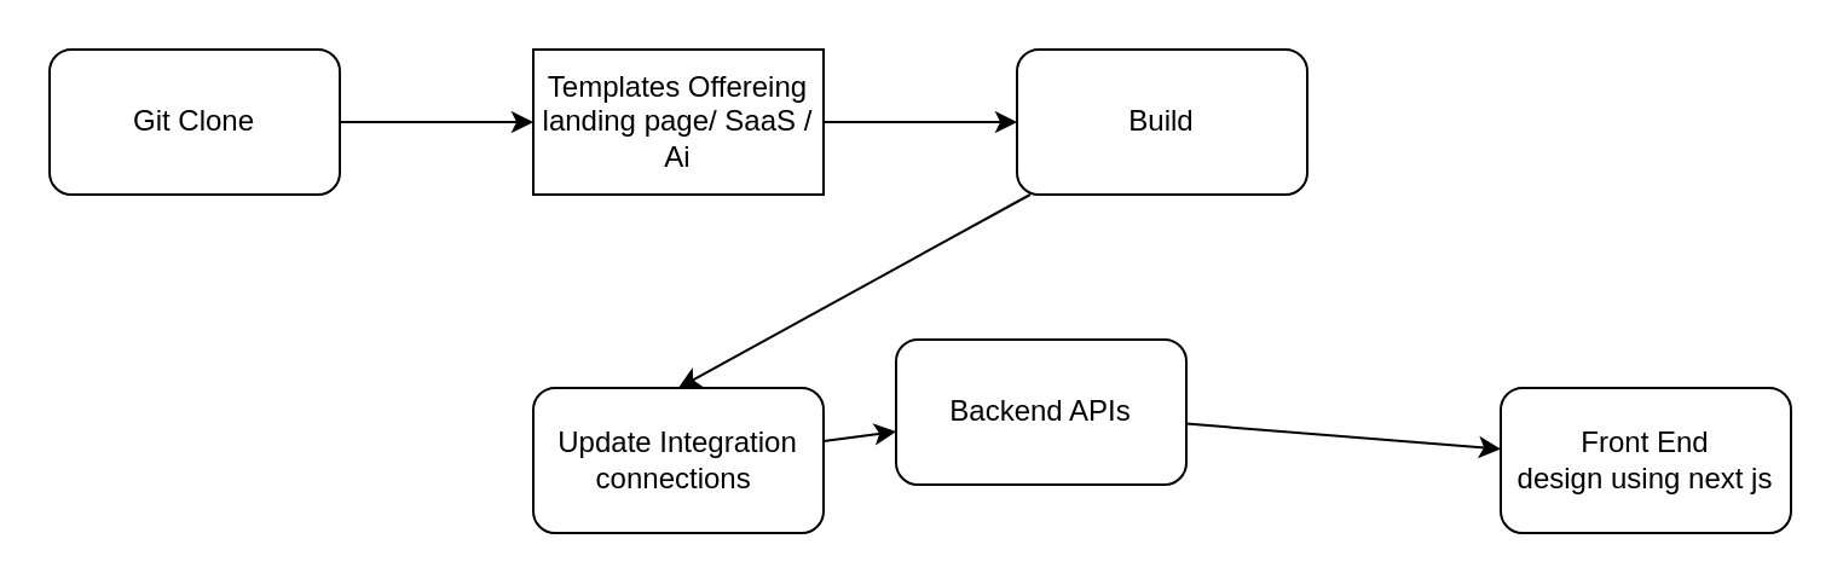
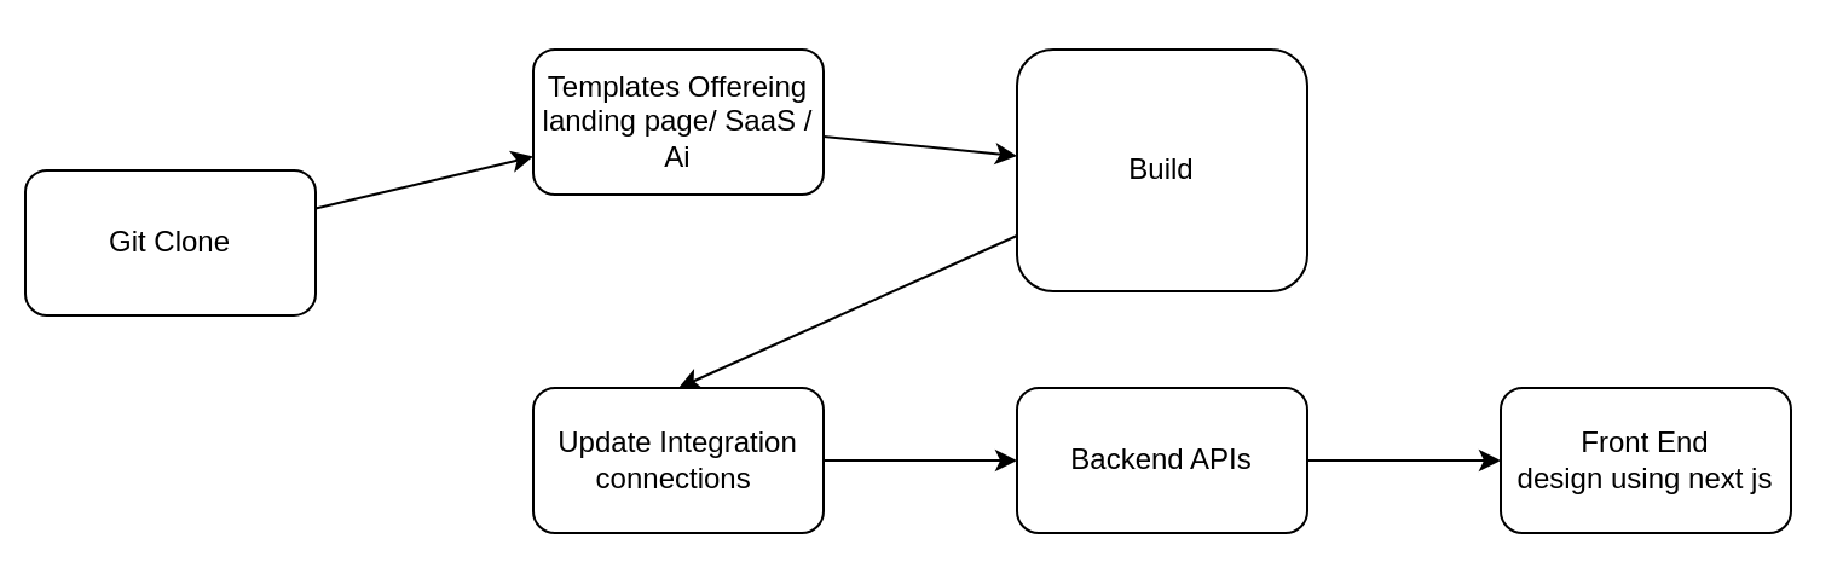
  <mxCell id="0" />
  <mxCell id="1" parent="0" />
  <mxCell id="2" value="" style="edgeStyle=none;html=1;" edge="1" parent="1" source="3" target="10"><mxGeometry relative="1" as="geometry" /></mxCell>
- <mxCell id="3" value="Git Clone" style="rounded=1;whiteSpace=wrap;html=1;" vertex="1" parent="1"><mxGeometry x="20" y="20" width="120" height="60" as="geometry" /></mxCell>
+ <mxCell id="3" value="Git Clone" style="rounded=1;whiteSpace=wrap;html=1;" vertex="1" parent="1"><mxGeometry x="10" y="70" width="120" height="60" as="geometry" /></mxCell>
  <mxCell id="4" value="" style="edgeStyle=none;html=1;" edge="1" parent="1" source="5" target="7"><mxGeometry relative="1" as="geometry" /></mxCell>
  <mxCell id="5" value="Update Integration connections&amp;nbsp;&lt;br&gt;" style="whiteSpace=wrap;html=1;rounded=1;" vertex="1" parent="1"><mxGeometry x="220" y="160" width="120" height="60" as="geometry" /></mxCell>
  <mxCell id="6" value="" style="edgeStyle=none;html=1;" edge="1" parent="1" source="7" target="8"><mxGeometry relative="1" as="geometry" /></mxCell>
- <mxCell id="7" value="Backend APIs" style="whiteSpace=wrap;html=1;rounded=1;" vertex="1" parent="1"><mxGeometry x="370" y="140" width="120" height="60" as="geometry" /></mxCell>
+ <mxCell id="7" value="Backend APIs" style="whiteSpace=wrap;html=1;rounded=1;" vertex="1" parent="1"><mxGeometry x="420" y="160" width="120" height="60" as="geometry" /></mxCell>
  <mxCell id="8" value="Front End&lt;br&gt;design using next js" style="whiteSpace=wrap;html=1;rounded=1;" vertex="1" parent="1"><mxGeometry x="620" y="160" width="120" height="60" as="geometry" /></mxCell>
  <mxCell id="9" value="" style="edgeStyle=none;html=1;" edge="1" parent="1" source="10" target="12"><mxGeometry relative="1" as="geometry" /></mxCell>
- <mxCell id="10" value="Templates Offereing&lt;br&gt;landing page/ SaaS / Ai" style="whiteSpace=wrap;html=1;rounded=0;" vertex="1" parent="1"><mxGeometry x="220" y="20" width="120" height="60" as="geometry" /></mxCell>
+ <mxCell id="10" value="Templates Offereing&lt;br&gt;landing page/ SaaS / Ai" style="whiteSpace=wrap;html=1;rounded=1;" vertex="1" parent="1"><mxGeometry x="220" y="20" width="120" height="60" as="geometry" /></mxCell>
  <mxCell id="11" style="edgeStyle=none;html=1;entryX=0.5;entryY=0;entryDx=0;entryDy=0;" edge="1" parent="1" source="12" target="5"><mxGeometry relative="1" as="geometry" /></mxCell>
- <mxCell id="12" value="Build" style="whiteSpace=wrap;html=1;rounded=1;" vertex="1" parent="1"><mxGeometry x="420" y="20" width="120" height="60" as="geometry" /></mxCell>
+ <mxCell id="12" value="Build" style="whiteSpace=wrap;html=1;rounded=1;" vertex="1" parent="1"><mxGeometry x="420" y="20" width="120" height="100" as="geometry" /></mxCell>
